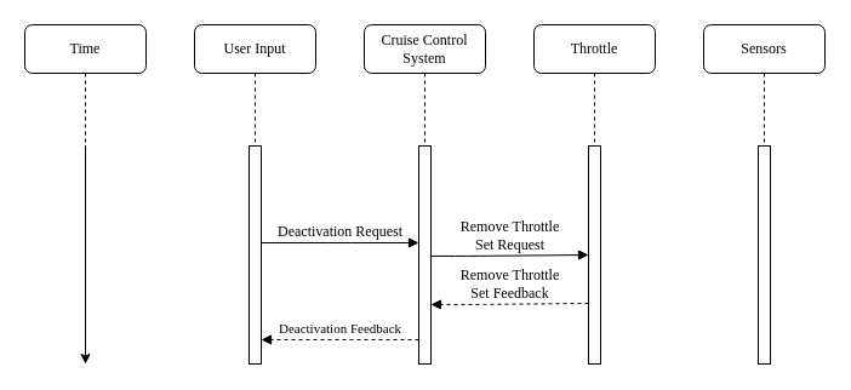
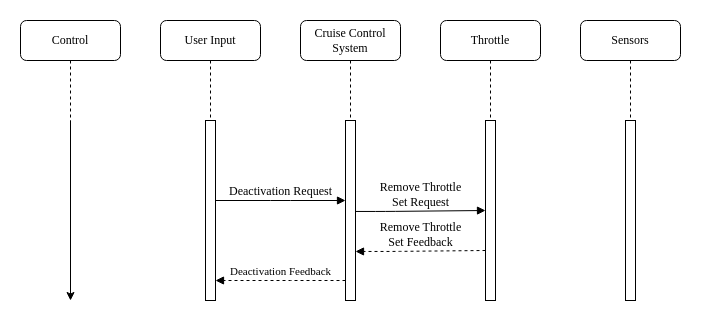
  <mxCell id="0" />
  <mxCell id="1" parent="0" />
  <mxCell id="2" value="Cruise Control&lt;br&gt;System" style="shape=umlLifeline;perimeter=lifelinePerimeter;whiteSpace=wrap;html=1;container=1;collapsible=0;recursiveResize=0;outlineConnect=0;rounded=1;shadow=0;comic=0;labelBackgroundColor=none;strokeWidth=1;fontFamily=Verdana;fontSize=12;align=center;" parent="1" vertex="1"><mxGeometry x="300" y="20" width="100" height="280" as="geometry" /></mxCell>
  <mxCell id="3" value="" style="html=1;points=[];perimeter=orthogonalPerimeter;rounded=0;shadow=0;comic=0;labelBackgroundColor=none;strokeWidth=1;fontFamily=Verdana;fontSize=12;align=center;" parent="2" vertex="1"><mxGeometry x="45" y="100" width="10" height="180" as="geometry" /></mxCell>
  <mxCell id="4" value="Throttle" style="shape=umlLifeline;perimeter=lifelinePerimeter;whiteSpace=wrap;html=1;container=1;collapsible=0;recursiveResize=0;outlineConnect=0;rounded=1;shadow=0;comic=0;labelBackgroundColor=none;strokeWidth=1;fontFamily=Verdana;fontSize=12;align=center;" parent="1" vertex="1"><mxGeometry x="440" y="20" width="100" height="280" as="geometry" /></mxCell>
  <mxCell id="5" value="" style="html=1;points=[];perimeter=orthogonalPerimeter;rounded=0;shadow=0;comic=0;labelBackgroundColor=none;strokeWidth=1;fontFamily=Verdana;fontSize=12;align=center;" parent="4" vertex="1"><mxGeometry x="45" y="100" width="10" height="180" as="geometry" /></mxCell>
  <mxCell id="6" value="Sensors" style="shape=umlLifeline;perimeter=lifelinePerimeter;whiteSpace=wrap;html=1;container=1;collapsible=0;recursiveResize=0;outlineConnect=0;rounded=1;shadow=0;comic=0;labelBackgroundColor=none;strokeWidth=1;fontFamily=Verdana;fontSize=12;align=center;" parent="1" vertex="1"><mxGeometry x="580" y="20" width="100" height="280" as="geometry" /></mxCell>
  <mxCell id="7" value="" style="html=1;points=[];perimeter=orthogonalPerimeter;rounded=0;shadow=0;comic=0;labelBackgroundColor=none;strokeWidth=1;fontFamily=Verdana;fontSize=12;align=center;" parent="6" vertex="1"><mxGeometry x="45" y="100" width="10" height="180" as="geometry" /></mxCell>
  <mxCell id="8" value="User Input" style="shape=umlLifeline;perimeter=lifelinePerimeter;whiteSpace=wrap;html=1;container=1;collapsible=0;recursiveResize=0;outlineConnect=0;rounded=1;shadow=0;comic=0;labelBackgroundColor=none;strokeWidth=1;fontFamily=Verdana;fontSize=12;align=center;fillColor=#ffffff;" parent="1" vertex="1"><mxGeometry x="160" y="20" width="100" height="280" as="geometry" /></mxCell>
  <mxCell id="9" value="" style="html=1;points=[];perimeter=orthogonalPerimeter;rounded=0;shadow=0;comic=0;labelBackgroundColor=none;strokeWidth=1;fontFamily=Verdana;fontSize=12;align=center;" parent="8" vertex="1"><mxGeometry x="45" y="100" width="10" height="180" as="geometry" /></mxCell>
- <mxCell id="10" value="Time" style="shape=umlLifeline;perimeter=lifelinePerimeter;whiteSpace=wrap;html=1;container=1;collapsible=0;recursiveResize=0;outlineConnect=0;rounded=1;shadow=0;comic=0;labelBackgroundColor=none;strokeWidth=1;fontFamily=Verdana;fontSize=12;align=center;fillColor=#ffffff;" parent="1" vertex="1"><mxGeometry x="20" y="20" width="100" height="260" as="geometry" /></mxCell>
+ <mxCell id="10" value="Control" style="shape=umlLifeline;perimeter=lifelinePerimeter;whiteSpace=wrap;html=1;container=1;collapsible=0;recursiveResize=0;outlineConnect=0;rounded=1;shadow=0;comic=0;labelBackgroundColor=none;strokeWidth=1;fontFamily=Verdana;fontSize=12;align=center;fillColor=#ffffff;" parent="1" vertex="1"><mxGeometry x="20" y="20" width="100" height="260" as="geometry" /></mxCell>
  <mxCell id="11" value="" style="endArrow=classic;html=1;" parent="10" edge="1"><mxGeometry width="50" height="50" relative="1" as="geometry"><mxPoint x="50" y="100" as="sourcePoint" /><mxPoint x="50" y="280" as="targetPoint" /></mxGeometry></mxCell>
  <mxCell id="12" value="Deactivation Request" style="html=1;verticalAlign=bottom;endArrow=block;entryX=0;entryY=0;labelBackgroundColor=none;fontFamily=Verdana;fontSize=12;edgeStyle=elbowEdgeStyle;elbow=vertical;" parent="1" edge="1"><mxGeometry relative="1" as="geometry"><mxPoint x="215" y="200" as="sourcePoint" /><mxPoint x="345" y="200" as="targetPoint" /></mxGeometry></mxCell>
  <mxCell id="13" value="Remove Throttle&lt;br&gt;Set Request" style="html=1;verticalAlign=bottom;endArrow=block;labelBackgroundColor=none;fontFamily=Verdana;fontSize=12;entryX=0.1;entryY=0.248;entryDx=0;entryDy=0;entryPerimeter=0;" parent="1" edge="1"><mxGeometry relative="1" as="geometry"><mxPoint x="355" y="210.96" as="sourcePoint" /><mxPoint x="485" y="210" as="targetPoint" /><Array as="points"><mxPoint x="385" y="210.96" /></Array></mxGeometry></mxCell>
  <mxCell id="14" value="Remove Throttle&lt;br&gt;Set Feedback" style="html=1;verticalAlign=bottom;endArrow=block;labelBackgroundColor=none;fontFamily=Verdana;fontSize=12;entryX=0.1;entryY=0.248;entryDx=0;entryDy=0;entryPerimeter=0;dashed=1;" parent="1" edge="1"><mxGeometry relative="1" as="geometry"><mxPoint x="485" y="250" as="sourcePoint" /><mxPoint x="355" y="250.96" as="targetPoint" /><Array as="points"><mxPoint x="390" y="250.96" /></Array></mxGeometry></mxCell>
  <mxCell id="15" value="&lt;font style=&quot;font-size: 11px&quot;&gt;Deactivation Feedback&lt;/font&gt;" style="html=1;verticalAlign=bottom;endArrow=block;entryX=0;entryY=0;labelBackgroundColor=none;fontFamily=Verdana;fontSize=12;edgeStyle=elbowEdgeStyle;elbow=vertical;dashed=1;" parent="1" edge="1"><mxGeometry relative="1" as="geometry"><mxPoint x="345" y="280" as="sourcePoint" /><mxPoint x="215" y="280" as="targetPoint" /></mxGeometry></mxCell>
